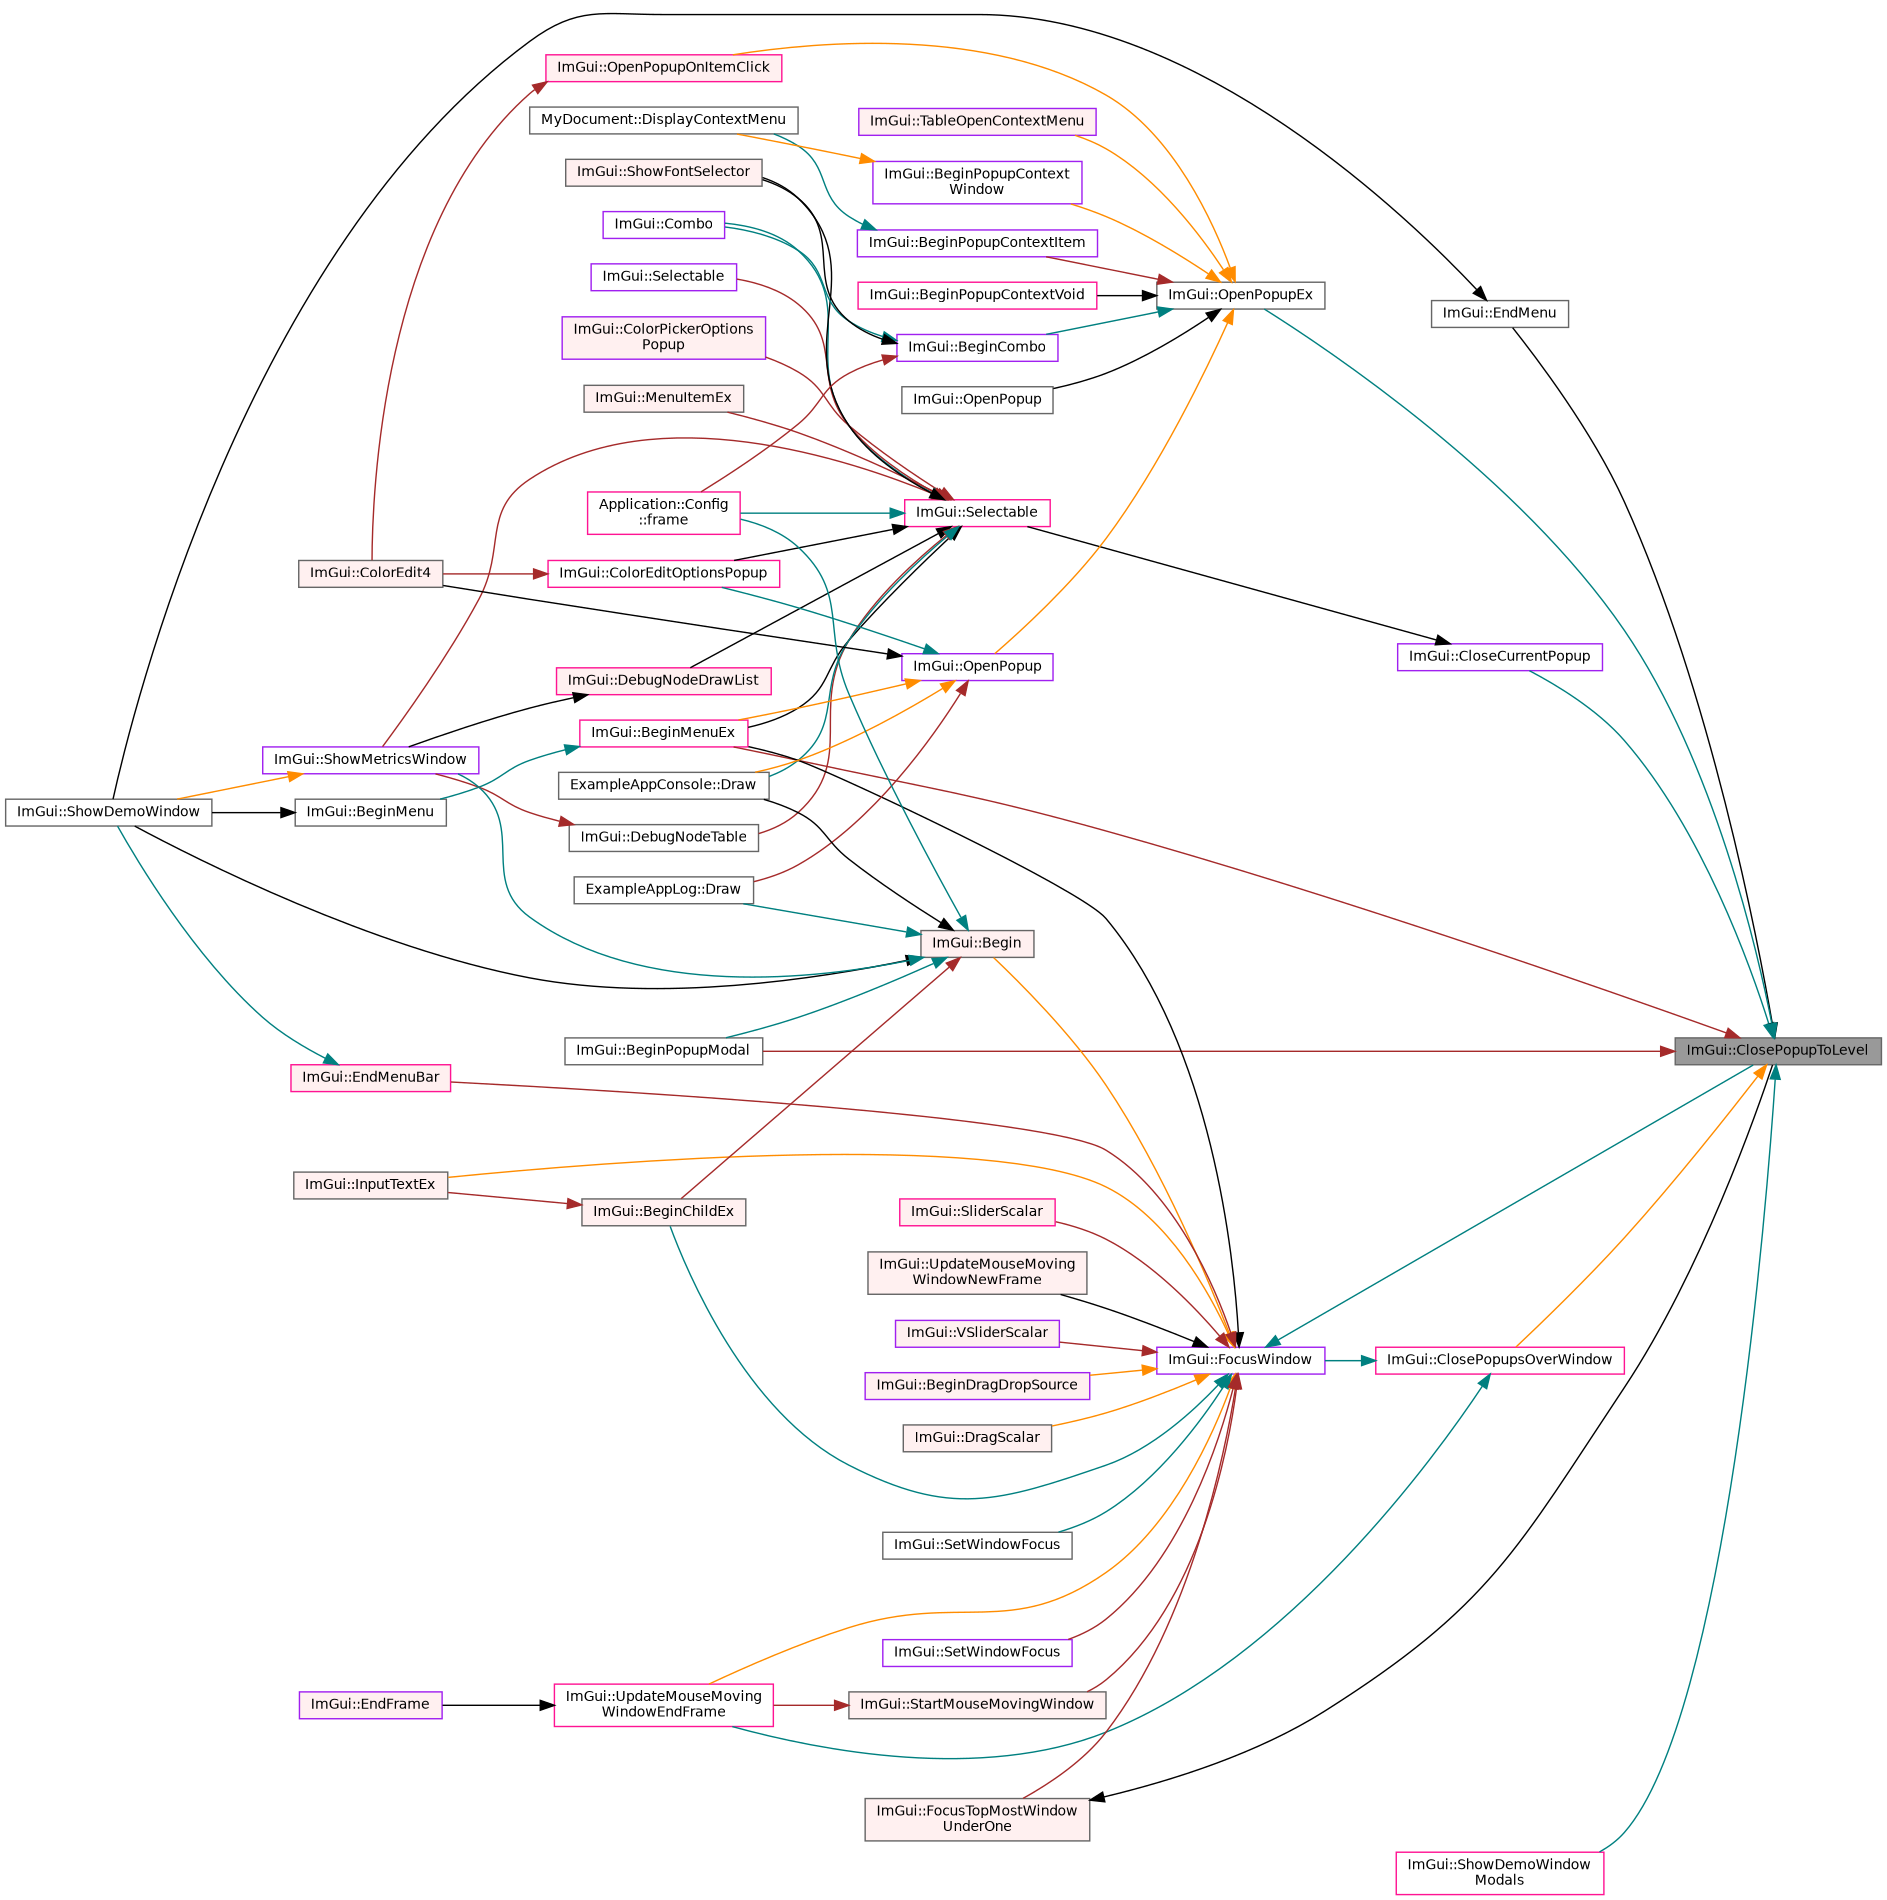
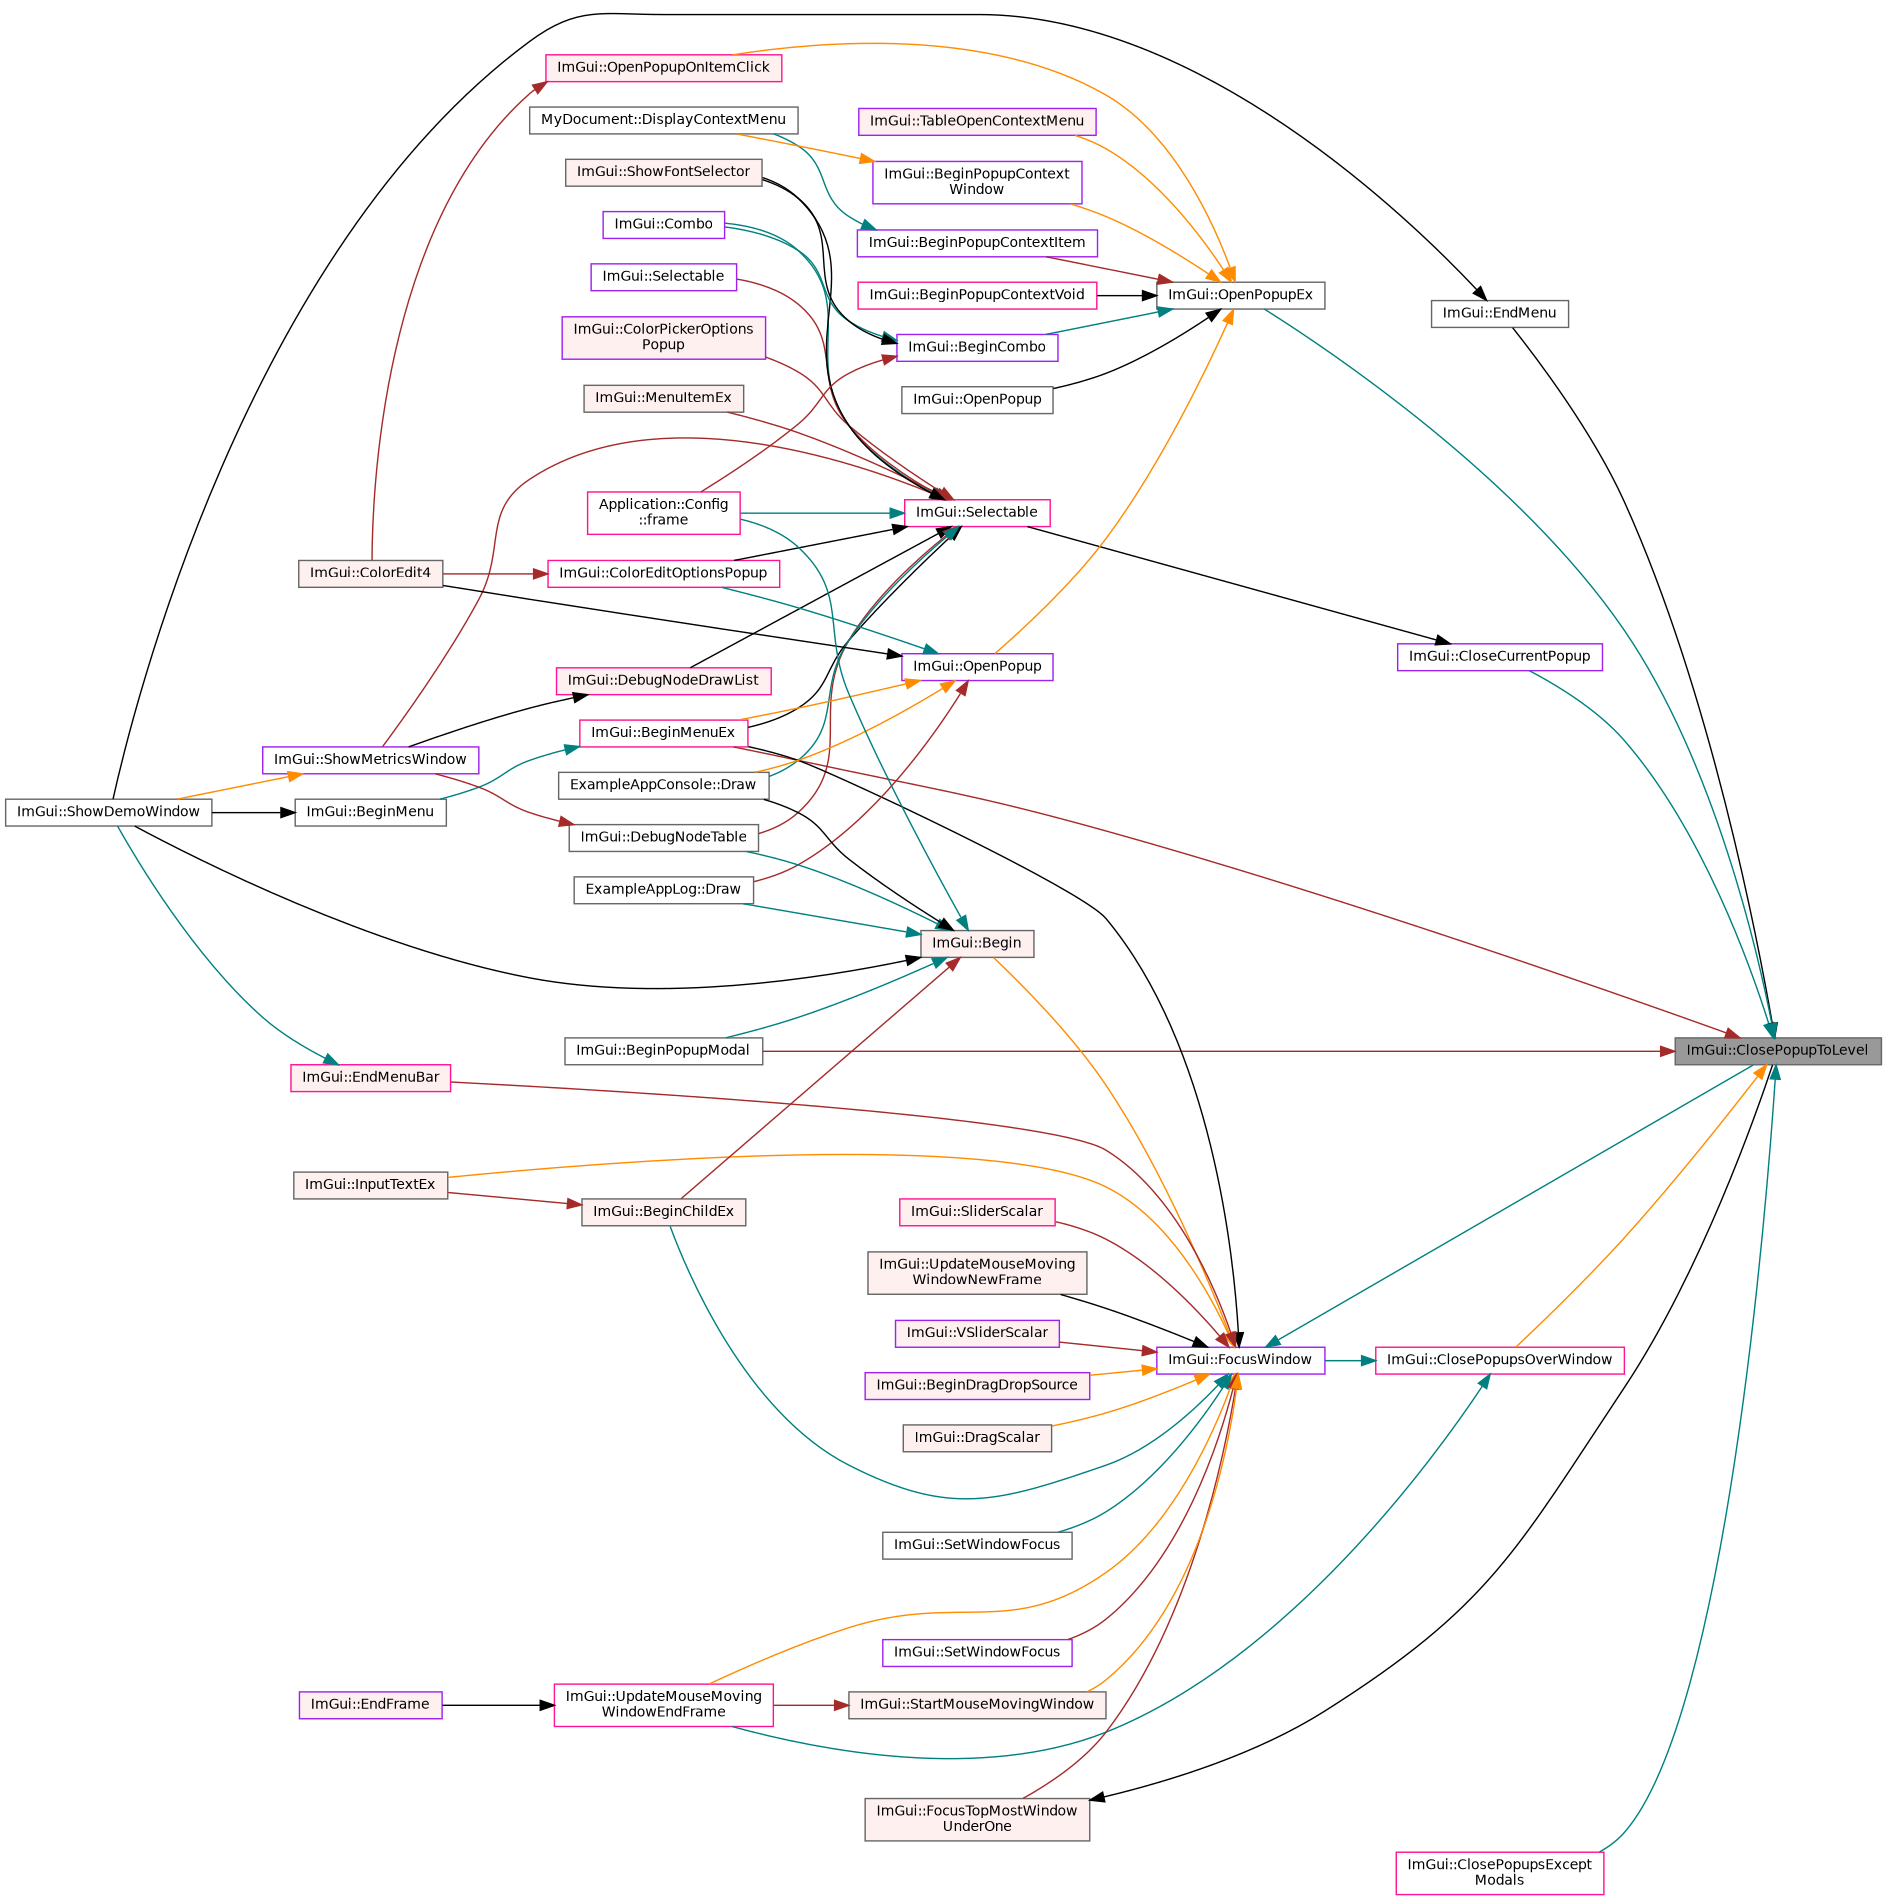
  digraph {
    rankdir=RL
    node [color=gray40 fillcolor=white fontname=Helvetica fontsize=10 shape=box style=filled]
    edge [color=brown dir=back fontname=Helvetica fontsize=10 labelfontname=Helvetica labelfontsize=10 style=solid]
    n1 [fillcolor=grey60 fontcolor=black height=0.2 label="ImGui::ClosePopupToLevel" width=0.4]
    n2 [color=deeppink height=0.2 label="ImGui::BeginMenuEx" width=0.4]
    n3 [height=0.2 label="ImGui::BeginPopupModal" width=0.4]
    n4 [color=purple height=0.2 label="ImGui::CloseCurrentPopup" width=0.4]
-   n5 [color=deeppink height=0.2 label="ImGui::ShowDemoWindow\lModals" width=0.4]
+   n5 [color=deeppink height=0.2 label="ImGui::ClosePopupsExcept\lModals" width=0.4]
    n6 [color=deeppink height=0.2 label="ImGui::ClosePopupsOverWindow" width=0.4]
    n7 [height=0.2 label="ImGui::EndMenu" width=0.4]
    n8 [height=0.2 label="ImGui::OpenPopupEx" width=0.4]
    n9 [height=0.2 label="ImGui::BeginMenu" width=0.4]
    n10 [color=deeppink height=0.2 label="ImGui::Selectable" width=0.4]
    n11 [color=purple height=0.2 label="ImGui::FocusWindow" width=0.4]
    n12 [color=deeppink height=0.2 label="ImGui::UpdateMouseMoving\lWindowEndFrame" width=0.4]
    n13 [height=0.2 label="ImGui::ShowDemoWindow" width=0.4]
    n14 [color=purple height=0.2 label="ImGui::BeginCombo" width=0.4]
    n15 [color=purple height=0.2 label="ImGui::BeginPopupContextItem" width=0.4]
    n16 [color=deeppink height=0.2 label="ImGui::BeginPopupContextVoid" width=0.4]
    n17 [color=purple height=0.2 label="ImGui::BeginPopupContext\lWindow" width=0.4]
    n18 [color=purple height=0.2 label="ImGui::OpenPopup" width=0.4]
    n19 [height=0.2 label="ImGui::OpenPopup" width=0.4]
    n20 [color=deeppink fillcolor="#FFF0F0" height=0.2 label="ImGui::OpenPopupOnItemClick" width=0.4]
    n21 [color=purple fillcolor="#FFF0F0" height=0.2 label="ImGui::TableOpenContextMenu" width=0.4]
    n22 [color=deeppink height=0.2 label="ImGui::ColorEditOptionsPopup" width=0.4]
    n23 [color=purple fillcolor="#FFF0F0" height=0.2 label="ImGui::ColorPickerOptions\lPopup" width=0.4]
    n24 [color=purple height=0.2 label="ImGui::Combo" width=0.4]
    n25 [color=deeppink fillcolor="#FFF0F0" height=0.2 label="ImGui::DebugNodeDrawList" width=0.4]
    n26 [color=purple height=0.2 label="ImGui::ShowMetricsWindow" width=0.4]
    n27 [height=0.2 label="ImGui::DebugNodeTable" width=0.4]
    n28 [height=0.2 label="ExampleAppConsole::Draw" width=0.4]
    n29 [color=deeppink height=0.2 label="Application::Config\l::frame" width=0.4]
    n30 [fillcolor="#FFF0F0" height=0.2 label="ImGui::MenuItemEx" width=0.4]
    n31 [color=purple height=0.2 label="ImGui::Selectable" width=0.4]
    n32 [fillcolor="#FFF0F0" height=0.2 label="ImGui::ShowFontSelector" width=0.4]
    n33 [fillcolor="#FFF0F0" height=0.2 label="ImGui::ColorEdit4" width=0.4]
    n34 [fillcolor="#FFF0F0" height=0.2 label="ImGui::Begin" width=0.4]
    n35 [fillcolor="#FFF0F0" height=0.2 label="ImGui::BeginChildEx" width=0.4]
    n36 [fillcolor="#FFF0F0" height=0.2 label="ImGui::InputTextEx" width=0.4]
    n37 [color=purple fillcolor="#FFF0F0" height=0.2 label="ImGui::BeginDragDropSource" width=0.4]
    n38 [fillcolor="#FFF0F0" height=0.2 label="ImGui::DragScalar" width=0.4]
    n39 [color=deeppink fillcolor="#FFF0F0" height=0.2 label="ImGui::EndMenuBar" width=0.4]
    n40 [fillcolor="#FFF0F0" height=0.2 label="ImGui::FocusTopMostWindow\lUnderOne" width=0.4]
    n41 [height=0.2 label="ImGui::SetWindowFocus" width=0.4]
    n42 [color=purple height=0.2 label="ImGui::SetWindowFocus" width=0.4]
    n43 [color=deeppink fillcolor="#FFF0F0" height=0.2 label="ImGui::SliderScalar" width=0.4]
    n44 [fillcolor="#FFF0F0" height=0.2 label="ImGui::StartMouseMovingWindow" width=0.4]
    n45 [fillcolor="#FFF0F0" height=0.2 label="ImGui::UpdateMouseMoving\lWindowNewFrame" width=0.4]
    n46 [color=purple fillcolor="#FFF0F0" height=0.2 label="ImGui::VSliderScalar" width=0.4]
    n47 [color=purple fillcolor="#FFF0F0" height=0.2 label="ImGui::EndFrame" width=0.4]
    n48 [height=0.2 label="ExampleAppLog::Draw" width=0.4]
    n49 [height=0.2 label="MyDocument::DisplayContextMenu" width=0.4]
    n1 -> n2
    n1 -> n3
    n1 -> n4 [color=teal]
    n1 -> n5 [color=teal]
    n1 -> n6 [color=darkorange]
    n1 -> n7 [color=black]
    n1 -> n8 [color=teal]
    n2 -> n9 [color=teal]
    n4 -> n10 [color=black]
    n6 -> n11 [color=teal]
    n6 -> n12 [color=teal]
    n7 -> n13 [color=black]
    n8 -> n14 [color=teal]
    n8 -> n15
    n8 -> n16 [color=black]
    n8 -> n17 [color=darkorange]
    n8 -> n18 [color=darkorange]
    n8 -> n19 [color=black]
    n8 -> n20 [color=darkorange]
    n8 -> n21 [color=darkorange]
    n9 -> n13 [color=black]
    n10 -> n2 [color=black]
    n10 -> n22 [color=black]
    n10 -> n23
    n10 -> n24 [color=teal]
    n10 -> n25 [color=black]
    n10 -> n26
    n10 -> n27
    n10 -> n28 [color=teal]
    n10 -> n29 [color=teal]
    n10 -> n30
    n10 -> n31
    n10 -> n32 [color=black]
    n11 -> n1 [color=teal]
    n11 -> n2 [color=black]
    n11 -> n12 [color=darkorange]
    n11 -> n34 [color=darkorange]
    n11 -> n35 [color=teal]
    n11 -> n36 [color=darkorange]
    n11 -> n37 [color=darkorange]
    n11 -> n38 [color=darkorange]
    n11 -> n39
    n11 -> n40
    n11 -> n41 [color=teal]
    n11 -> n42
    n11 -> n43
-   n11 -> n44
+   n11 -> n44 [color=darkorange]
    n11 -> n45 [color=black]
    n11 -> n46
    n12 -> n47 [color=black]
    n14 -> n24 [color=teal]
    n14 -> n29
    n14 -> n32 [color=black]
    n15 -> n49 [color=teal]
    n17 -> n49 [color=darkorange]
    n18 -> n2 [color=darkorange]
    n18 -> n22 [color=teal]
    n18 -> n28 [color=darkorange]
    n18 -> n33 [color=black]
    n18 -> n48
    n20 -> n33
    n22 -> n33
    n25 -> n26 [color=black]
    n26 -> n13 [color=darkorange]
    n27 -> n26
    n34 -> n3 [color=teal]
    n34 -> n13 [color=black]
-   n34 -> n26 [color=teal]
+   n34 -> n27 [color=teal]
    n34 -> n28 [color=black]
    n34 -> n29 [color=teal]
    n34 -> n35
    n34 -> n48 [color=teal]
    n35 -> n36
    n39 -> n13 [color=teal]
    n40 -> n1 [color=black]
    n44 -> n12
  }
